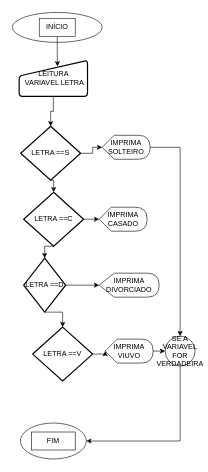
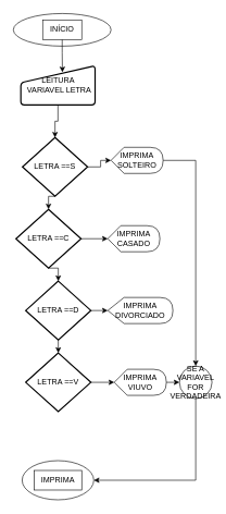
  <mxCell id="0" />
  <mxCell id="1" parent="0" />
  <mxCell id="2" value="" style="ellipse;whiteSpace=wrap;html=1;" vertex="1" parent="1"><mxGeometry x="20" y="20" width="150" height="50" as="geometry" /></mxCell>
  <mxCell id="3" value="INÍCIO" style="text;html=1;align=center;verticalAlign=middle;whiteSpace=wrap;rounded=0;strokeColor=#141414;" vertex="1" parent="1"><mxGeometry x="65" y="30" width="60" height="30" as="geometry" /></mxCell>
  <mxCell id="4" value="" style="ellipse;whiteSpace=wrap;html=1;" vertex="1" parent="1"><mxGeometry x="33.5" y="705" width="110" height="60" as="geometry" /></mxCell>
- <mxCell id="5" value="FIM" style="text;html=1;align=center;verticalAlign=middle;whiteSpace=wrap;rounded=0;strokeColor=#050505;" vertex="1" parent="1"><mxGeometry x="52" y="720" width="73" height="30" as="geometry" /></mxCell>
+ <mxCell id="5" value="IMPRIMA" style="text;html=1;align=center;verticalAlign=middle;whiteSpace=wrap;rounded=0;strokeColor=#050505;" vertex="1" parent="1"><mxGeometry x="52" y="720" width="73" height="30" as="geometry" /></mxCell>
  <mxCell id="6" value="LEITURA&lt;div&gt;&amp;nbsp;VARIAVEL LETRA&lt;/div&gt;" style="html=1;strokeWidth=2;shape=manualInput;whiteSpace=wrap;rounded=1;size=26;arcSize=11;" vertex="1" parent="1"><mxGeometry x="31.5" y="100" width="114" height="60" as="geometry" /></mxCell>
  <mxCell id="7" style="edgeStyle=orthogonalEdgeStyle;rounded=0;orthogonalLoop=1;jettySize=auto;html=1;exitX=0.5;exitY=1;exitDx=0;exitDy=0;entryX=0.56;entryY=0.167;entryDx=0;entryDy=0;entryPerimeter=0;" edge="1" parent="1" source="3" target="6"><mxGeometry relative="1" as="geometry" /></mxCell>
  <mxCell id="8" style="edgeStyle=orthogonalEdgeStyle;rounded=0;orthogonalLoop=1;jettySize=auto;html=1;exitX=1;exitY=0.5;exitDx=0;exitDy=0;exitPerimeter=0;" edge="1" parent="1" source="9" target="12"><mxGeometry relative="1" as="geometry" /></mxCell>
  <mxCell id="9" value="LETRA ==S" style="strokeWidth=2;html=1;shape=mxgraph.flowchart.decision;whiteSpace=wrap;" vertex="1" parent="1"><mxGeometry x="34" y="210" width="100" height="90" as="geometry" /></mxCell>
  <mxCell id="10" style="edgeStyle=orthogonalEdgeStyle;rounded=0;orthogonalLoop=1;jettySize=auto;html=1;exitX=0.5;exitY=1;exitDx=0;exitDy=0;entryX=0.5;entryY=0;entryDx=0;entryDy=0;entryPerimeter=0;" edge="1" parent="1" source="6" target="9"><mxGeometry relative="1" as="geometry" /></mxCell>
  <mxCell id="11" style="edgeStyle=orthogonalEdgeStyle;rounded=0;orthogonalLoop=1;jettySize=auto;html=1;exitX=1;exitY=0.5;exitDx=0;exitDy=0;exitPerimeter=0;" edge="1" parent="1" source="12" target="27"><mxGeometry relative="1" as="geometry"><mxPoint x="285" y="600" as="targetPoint" /></mxGeometry></mxCell>
  <mxCell id="12" value="IMPRIMA&lt;div&gt;SOLTEIRO&lt;/div&gt;" style="shape=display;whiteSpace=wrap;html=1;" vertex="1" parent="1"><mxGeometry x="170" y="225" width="80" height="40" as="geometry" /></mxCell>
- <mxCell id="13" value="LETRA ==C" style="strokeWidth=2;html=1;shape=mxgraph.flowchart.decision;whiteSpace=wrap;" vertex="1" parent="1"><mxGeometry x="39" y="320" width="100" height="90" as="geometry" /></mxCell>
- <mxCell id="14" value="LETRA ==D" style="strokeWidth=2;html=1;shape=mxgraph.flowchart.decision;whiteSpace=wrap;" vertex="1" parent="1"><mxGeometry x="39" y="430" width="70" height="90" as="geometry" /></mxCell>
- <mxCell id="15" value="LETRA ==V" style="strokeWidth=2;html=1;shape=mxgraph.flowchart.decision;whiteSpace=wrap;" vertex="1" parent="1"><mxGeometry x="54" y="545" width="100" height="90" as="geometry" /></mxCell>
+ <mxCell id="13" value="LETRA ==C" style="strokeWidth=2;html=1;shape=mxgraph.flowchart.decision;whiteSpace=wrap;" vertex="1" parent="1"><mxGeometry x="24" y="320" width="100" height="90" as="geometry" /></mxCell>
+ <mxCell id="14" value="LETRA ==D" style="strokeWidth=2;html=1;shape=mxgraph.flowchart.decision;whiteSpace=wrap;" vertex="1" parent="1"><mxGeometry x="39" y="430" width="100" height="90" as="geometry" /></mxCell>
+ <mxCell id="15" value="LETRA ==V" style="strokeWidth=2;html=1;shape=mxgraph.flowchart.decision;whiteSpace=wrap;" vertex="1" parent="1"><mxGeometry x="39" y="540" width="100" height="90" as="geometry" /></mxCell>
  <mxCell id="16" value="IMPRIMA&lt;div&gt;CASADO&lt;/div&gt;" style="shape=display;whiteSpace=wrap;html=1;" vertex="1" parent="1"><mxGeometry x="165" y="345" width="80" height="40" as="geometry" /></mxCell>
  <mxCell id="17" value="IMPRIMA&lt;div&gt;DIVORCIADO&lt;/div&gt;" style="shape=display;whiteSpace=wrap;html=1;" vertex="1" parent="1"><mxGeometry x="165" y="455" width="100" height="40" as="geometry" /></mxCell>
  <mxCell id="18" style="edgeStyle=orthogonalEdgeStyle;rounded=0;orthogonalLoop=1;jettySize=auto;html=1;exitX=1;exitY=0.5;exitDx=0;exitDy=0;exitPerimeter=0;entryX=0;entryY=0.5;entryDx=0;entryDy=0;" edge="1" parent="1" source="19" target="27"><mxGeometry relative="1" as="geometry" /></mxCell>
  <mxCell id="19" value="IMPRIMA&lt;div&gt;VIUVO&lt;/div&gt;" style="shape=display;whiteSpace=wrap;html=1;" vertex="1" parent="1"><mxGeometry x="175" y="565" width="80" height="40" as="geometry" /></mxCell>
  <mxCell id="20" style="edgeStyle=orthogonalEdgeStyle;rounded=0;orthogonalLoop=1;jettySize=auto;html=1;exitX=1;exitY=0.5;exitDx=0;exitDy=0;exitPerimeter=0;entryX=0;entryY=0.5;entryDx=0;entryDy=0;entryPerimeter=0;" edge="1" parent="1" source="13" target="16"><mxGeometry relative="1" as="geometry" /></mxCell>
  <mxCell id="21" style="edgeStyle=orthogonalEdgeStyle;rounded=0;orthogonalLoop=1;jettySize=auto;html=1;exitX=1;exitY=0.5;exitDx=0;exitDy=0;exitPerimeter=0;entryX=0;entryY=0.5;entryDx=0;entryDy=0;entryPerimeter=0;" edge="1" parent="1" source="14" target="17"><mxGeometry relative="1" as="geometry" /></mxCell>
  <mxCell id="22" style="edgeStyle=orthogonalEdgeStyle;rounded=0;orthogonalLoop=1;jettySize=auto;html=1;exitX=1;exitY=0.5;exitDx=0;exitDy=0;exitPerimeter=0;entryX=0;entryY=0.5;entryDx=0;entryDy=0;entryPerimeter=0;" edge="1" parent="1" source="15" target="19"><mxGeometry relative="1" as="geometry" /></mxCell>
  <mxCell id="23" style="edgeStyle=orthogonalEdgeStyle;rounded=0;orthogonalLoop=1;jettySize=auto;html=1;exitX=0.5;exitY=1;exitDx=0;exitDy=0;exitPerimeter=0;entryX=0.5;entryY=0;entryDx=0;entryDy=0;entryPerimeter=0;" edge="1" parent="1" source="9" target="13"><mxGeometry relative="1" as="geometry" /></mxCell>
  <mxCell id="24" style="edgeStyle=orthogonalEdgeStyle;rounded=0;orthogonalLoop=1;jettySize=auto;html=1;exitX=0.5;exitY=1;exitDx=0;exitDy=0;exitPerimeter=0;entryX=0.5;entryY=0;entryDx=0;entryDy=0;entryPerimeter=0;" edge="1" parent="1" source="13" target="14"><mxGeometry relative="1" as="geometry" /></mxCell>
  <mxCell id="25" style="edgeStyle=orthogonalEdgeStyle;rounded=0;orthogonalLoop=1;jettySize=auto;html=1;exitX=0.5;exitY=1;exitDx=0;exitDy=0;exitPerimeter=0;entryX=0.5;entryY=0;entryDx=0;entryDy=0;entryPerimeter=0;" edge="1" parent="1" source="14" target="15"><mxGeometry relative="1" as="geometry" /></mxCell>
  <mxCell id="26" style="edgeStyle=orthogonalEdgeStyle;rounded=0;orthogonalLoop=1;jettySize=auto;html=1;exitX=0.5;exitY=1;exitDx=0;exitDy=0;entryX=1;entryY=0.5;entryDx=0;entryDy=0;" edge="1" parent="1" source="27" target="4"><mxGeometry relative="1" as="geometry" /></mxCell>
  <mxCell id="27" value="SE A VARIAVEL FOR VERDADEIRA" style="ellipse;whiteSpace=wrap;html=1;aspect=fixed;" vertex="1" parent="1"><mxGeometry x="275" y="560" width="50" height="50" as="geometry" /></mxCell>
